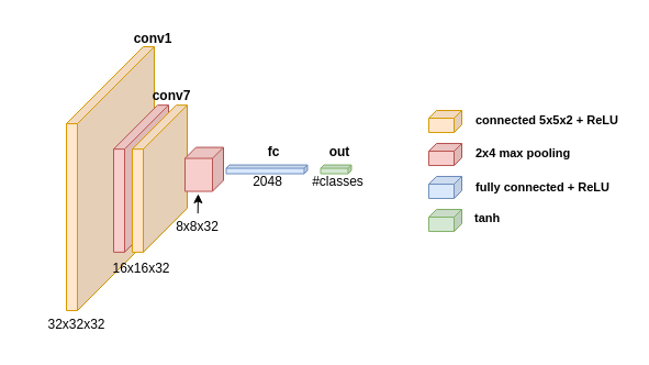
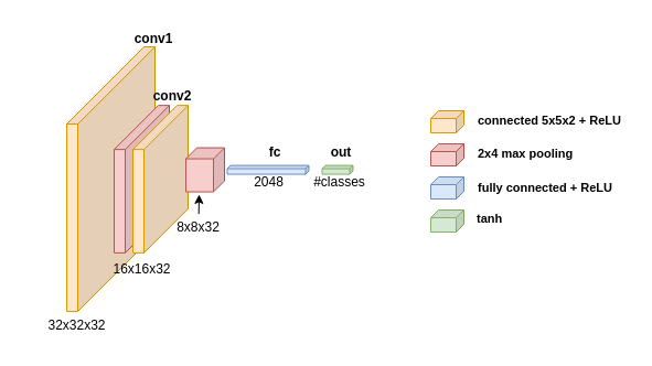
  <mxCell id="0" />
  <mxCell id="1" parent="0" />
  <mxCell id="2" value="" style="shape=cube;whiteSpace=wrap;html=1;boundedLbl=1;backgroundOutline=1;darkOpacity=0.05;darkOpacity2=0.1;size=70;direction=east;flipH=1;fillColor=#ffe6cc;strokeColor=#d79b00;" vertex="1" parent="1"><mxGeometry x="60" y="42" width="80" height="240" as="geometry" /></mxCell>
  <mxCell id="3" value="" style="shape=cube;whiteSpace=wrap;html=1;boundedLbl=1;backgroundOutline=1;darkOpacity=0.05;darkOpacity2=0.1;size=7;direction=east;flipH=1;fillColor=#ffe6cc;strokeColor=#d79b00;fontSize=11;" parent="1" vertex="1"><mxGeometry x="390" y="100.03" width="30" height="20" as="geometry" /></mxCell>
  <mxCell id="4" value="" style="shape=cube;whiteSpace=wrap;html=1;boundedLbl=1;backgroundOutline=1;darkOpacity=0.05;darkOpacity2=0.1;size=7;direction=east;flipH=1;fillColor=#f8cecc;strokeColor=#b85450;fontSize=11;" parent="1" vertex="1"><mxGeometry x="390" y="130.03" width="30" height="20" as="geometry" /></mxCell>
  <mxCell id="5" value="" style="shape=cube;whiteSpace=wrap;html=1;boundedLbl=1;backgroundOutline=1;darkOpacity=0.05;darkOpacity2=0.1;size=7;direction=east;flipH=1;fillColor=#dae8fc;strokeColor=#6c8ebf;fontSize=11;" parent="1" vertex="1"><mxGeometry x="390" y="160.03" width="30" height="20" as="geometry" /></mxCell>
  <mxCell id="6" value="" style="shape=cube;whiteSpace=wrap;html=1;boundedLbl=1;backgroundOutline=1;darkOpacity=0.05;darkOpacity2=0.1;size=7;direction=east;flipH=1;fillColor=#d5e8d4;strokeColor=#82b366;fontSize=11;" parent="1" vertex="1"><mxGeometry x="390" y="190.03" width="30" height="20" as="geometry" /></mxCell>
  <mxCell id="7" value="&lt;b&gt;conv1&lt;/b&gt;" style="text;html=1;strokeColor=none;fillColor=none;align=center;verticalAlign=middle;whiteSpace=wrap;rounded=0;" parent="1" vertex="1"><mxGeometry x="119" y="20" width="40" height="30" as="geometry" /></mxCell>
  <mxCell id="8" value="&lt;b&gt;fc&lt;/b&gt;" style="text;html=1;strokeColor=none;fillColor=none;align=center;verticalAlign=middle;whiteSpace=wrap;rounded=0;" parent="1" vertex="1"><mxGeometry x="229" y="122.56" width="40" height="30" as="geometry" /></mxCell>
  <mxCell id="9" value="32x32x32" style="text;html=1;strokeColor=none;fillColor=none;align=center;verticalAlign=middle;whiteSpace=wrap;rounded=0;" parent="1" vertex="1"><mxGeometry x="20" y="280" width="99" height="30" as="geometry" /></mxCell>
  <mxCell id="10" value="16x16x32" style="text;html=1;strokeColor=none;fillColor=none;align=center;verticalAlign=middle;whiteSpace=wrap;rounded=0;" parent="1" vertex="1"><mxGeometry x="78.5" y="228.88" width="99" height="30" as="geometry" /></mxCell>
  <mxCell id="11" value="2048" style="text;html=1;strokeColor=none;fillColor=none;align=center;verticalAlign=middle;whiteSpace=wrap;rounded=0;" parent="1" vertex="1"><mxGeometry x="193.5" y="152.56" width="99" height="24" as="geometry" /></mxCell>
  <mxCell id="12" value="connected 5x5x2 + ReLU" style="text;html=1;strokeColor=none;fillColor=none;align=left;verticalAlign=middle;whiteSpace=wrap;rounded=0;fontStyle=1;fontSize=11;" parent="1" vertex="1"><mxGeometry x="431" y="97.09" width="138" height="23.88" as="geometry" /></mxCell>
  <mxCell id="13" value="2x4 max pooling" style="text;html=1;strokeColor=none;fillColor=none;align=left;verticalAlign=middle;whiteSpace=wrap;rounded=0;fontStyle=1;fontSize=11;" parent="1" vertex="1"><mxGeometry x="431" y="127.09" width="138" height="23.88" as="geometry" /></mxCell>
  <mxCell id="14" value="fully connected + ReLU" style="text;html=1;strokeColor=none;fillColor=none;align=left;verticalAlign=middle;whiteSpace=wrap;rounded=0;fontStyle=1;fontSize=11;" parent="1" vertex="1"><mxGeometry x="431" y="158.15" width="138" height="23.88" as="geometry" /></mxCell>
  <mxCell id="15" value="tanh" style="text;html=1;strokeColor=none;fillColor=none;align=left;verticalAlign=middle;whiteSpace=wrap;rounded=0;fontStyle=1;fontSize=11;" parent="1" vertex="1"><mxGeometry x="430" y="186.15" width="138" height="23.88" as="geometry" /></mxCell>
  <mxCell id="16" value="#classes" style="text;html=1;strokeColor=none;fillColor=none;align=center;verticalAlign=middle;whiteSpace=wrap;rounded=0;" vertex="1" parent="1"><mxGeometry x="258" y="152.56" width="99" height="24" as="geometry" /></mxCell>
  <mxCell id="17" value="&lt;b&gt;out&lt;/b&gt;" style="text;html=1;strokeColor=none;fillColor=none;align=center;verticalAlign=middle;whiteSpace=wrap;rounded=0;" vertex="1" parent="1"><mxGeometry x="288.5" y="122.56" width="40" height="30" as="geometry" /></mxCell>
  <mxCell id="18" value="" style="shape=cube;whiteSpace=wrap;html=1;boundedLbl=1;backgroundOutline=1;darkOpacity=0.05;darkOpacity2=0.1;size=40;direction=east;flipH=1;fillColor=#f8cecc;strokeColor=#b85450;" vertex="1" parent="1"><mxGeometry x="103" y="95.13" width="50" height="133.75" as="geometry" /></mxCell>
  <mxCell id="19" value="" style="shape=cube;whiteSpace=wrap;html=1;boundedLbl=1;backgroundOutline=1;darkOpacity=0.05;darkOpacity2=0.1;size=40;direction=east;flipH=1;fillColor=#ffe6cc;strokeColor=#d79b00;" vertex="1" parent="1"><mxGeometry x="120" y="95.13" width="50" height="133.75" as="geometry" /></mxCell>
  <mxCell id="20" value="" style="shape=cube;whiteSpace=wrap;html=1;boundedLbl=1;backgroundOutline=1;darkOpacity=0.05;darkOpacity2=0.1;size=10;direction=east;flipH=1;fillColor=#f8cecc;strokeColor=#b85450;" vertex="1" parent="1"><mxGeometry x="168" y="133.56" width="35" height="40" as="geometry" /></mxCell>
  <mxCell id="21" value="" style="shape=cube;whiteSpace=wrap;html=1;boundedLbl=1;backgroundOutline=1;darkOpacity=0.05;darkOpacity2=0.1;size=3;direction=east;flipH=1;fillColor=#dae8fc;strokeColor=#6c8ebf;" vertex="1" parent="1"><mxGeometry x="205.5" y="149.56" width="74" height="8" as="geometry" /></mxCell>
  <mxCell id="22" value="" style="shape=cube;whiteSpace=wrap;html=1;boundedLbl=1;backgroundOutline=1;darkOpacity=0.05;darkOpacity2=0.1;size=3;direction=east;flipH=1;fillColor=#d5e8d4;strokeColor=#82b366;" vertex="1" parent="1"><mxGeometry x="291.5" y="149.56" width="28" height="8" as="geometry" /></mxCell>
- <mxCell id="23" value="&lt;b&gt;conv7&lt;/b&gt;" style="text;html=1;strokeColor=none;fillColor=none;align=center;verticalAlign=middle;whiteSpace=wrap;rounded=0;" parent="1" vertex="1"><mxGeometry x="136" y="72" width="40" height="30" as="geometry" /></mxCell>
+ <mxCell id="23" value="&lt;b&gt;conv2&lt;/b&gt;" style="text;html=1;strokeColor=none;fillColor=none;align=center;verticalAlign=middle;whiteSpace=wrap;rounded=0;" parent="1" vertex="1"><mxGeometry x="136" y="72" width="40" height="30" as="geometry" /></mxCell>
  <mxCell id="24" value="8x8x32" style="text;html=1;strokeColor=none;fillColor=none;align=center;verticalAlign=middle;whiteSpace=wrap;rounded=0;" vertex="1" parent="1"><mxGeometry x="130" y="193.62" width="99" height="23.88" as="geometry" /></mxCell>
  <mxCell id="25" value="" style="endArrow=classic;html=1;" edge="1" parent="1" source="24"><mxGeometry width="50" height="50" relative="1" as="geometry"><mxPoint x="183.16" y="198.62" as="sourcePoint" /><mxPoint x="180" y="175.93" as="targetPoint" /></mxGeometry></mxCell>
